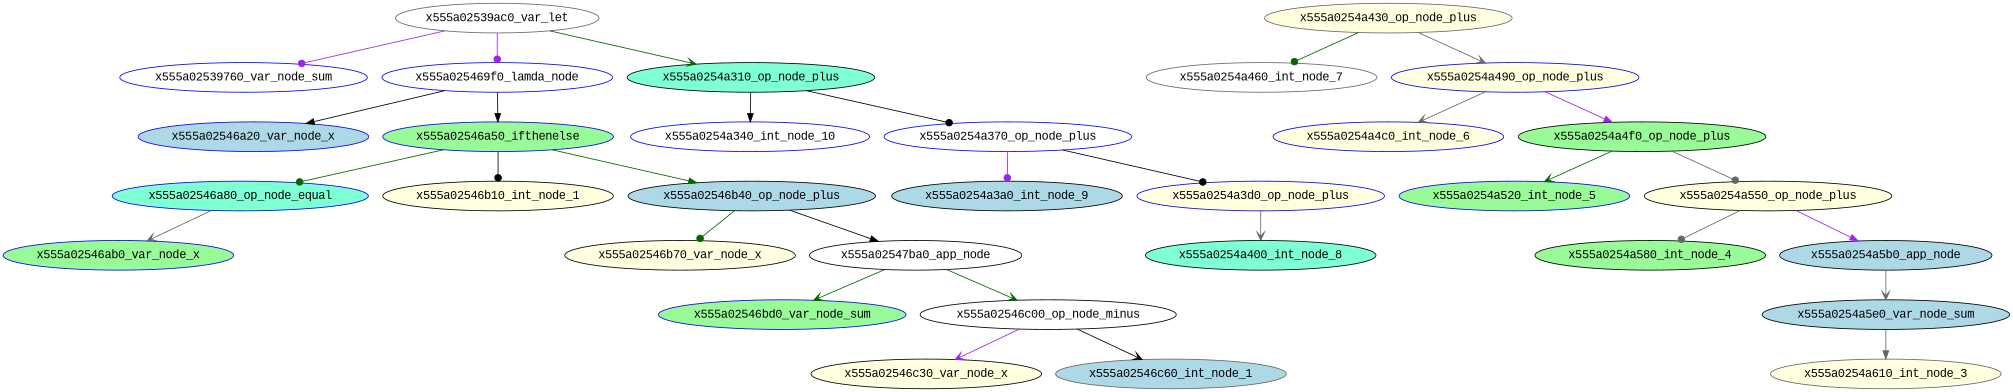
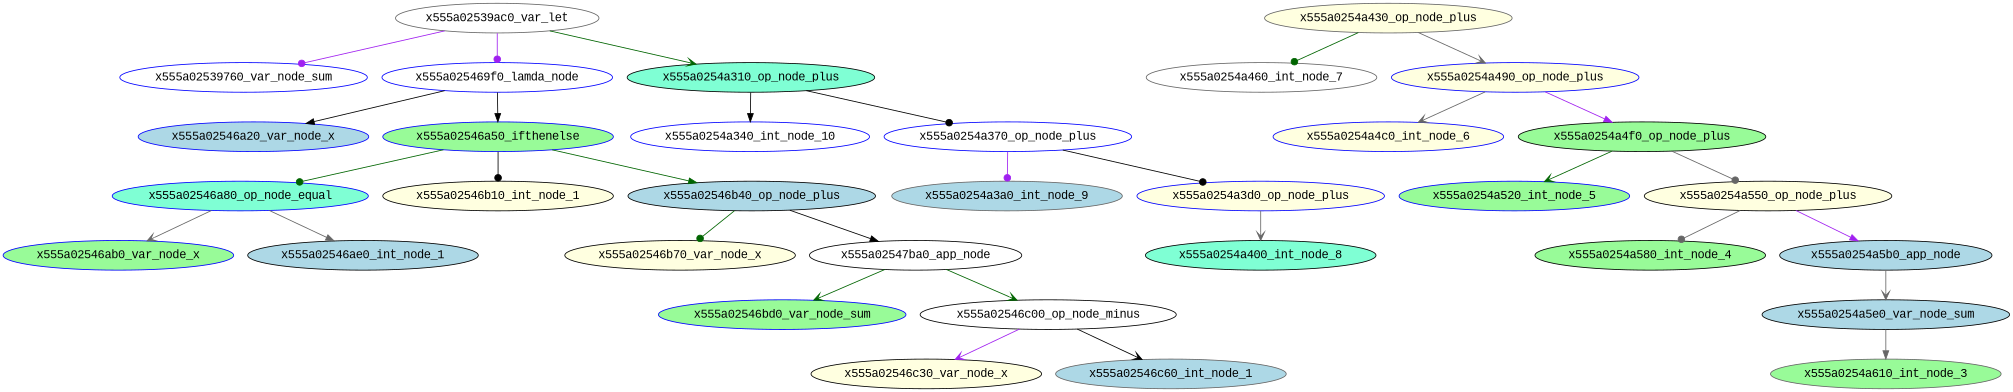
  digraph {
    fontname="Liberation Mono"
    node [color=black fillcolor=lightyellow fontname="Liberation Mono" style=filled]
    edge [arrowhead=dot color=gray40 fontname="Liberation Mono"]
    x555a02539ac0_var_let [color=gray40 fillcolor=white]
    x555a02539760_var_node_sum [color=blue fillcolor=white]
    x555a025469f0_lamda_node [color=blue fillcolor=white]
    x555a0254a310_op_node_plus [fillcolor=aquamarine]
    x555a02546a20_var_node_x [color=blue fillcolor=lightblue]
    x555a02546a50_ifthenelse [color=blue fillcolor=palegreen]
    x555a0254a340_int_node_10 [color=blue fillcolor=white]
    x555a0254a370_op_node_plus [color=blue fillcolor=white]
    x555a02546a80_op_node_equal [color=blue fillcolor=aquamarine]
    x555a02546b10_int_node_1
    x555a02546b40_op_node_plus [fillcolor=lightblue]
    x555a02546ab0_var_node_x [color=blue fillcolor=palegreen]
+   x555a02546ae0_int_node_1 [fillcolor=lightblue]
    x555a02546b70_var_node_x
    n15 [fillcolor=white label=x555a02547ba0_app_node]
    x555a02546bd0_var_node_sum [color=blue fillcolor=palegreen]
    x555a02546c00_op_node_minus [fillcolor=white]
    x555a02546c30_var_node_x
    x555a02546c60_int_node_1 [color=gray40 fillcolor=lightblue]
-   x555a0254a3a0_int_node_9 [fillcolor=lightblue]
+   x555a0254a3a0_int_node_9 [color=gray40 fillcolor=lightblue]
    x555a0254a3d0_op_node_plus [color=blue]
    x555a0254a400_int_node_8 [fillcolor=aquamarine]
    x555a0254a430_op_node_plus [color=gray40]
    x555a0254a460_int_node_7 [color=gray40 fillcolor=white]
    x555a0254a490_op_node_plus [color=blue]
    x555a0254a4c0_int_node_6 [color=blue]
    x555a0254a4f0_op_node_plus [fillcolor=palegreen]
    x555a0254a520_int_node_5 [color=blue fillcolor=palegreen]
    x555a0254a550_op_node_plus
    x555a0254a580_int_node_4 [fillcolor=palegreen]
    x555a0254a5b0_app_node [fillcolor=lightblue]
    x555a0254a5e0_var_node_sum [fillcolor=lightblue]
-   x555a0254a610_int_node_3 [color=gray40]
+   x555a0254a610_int_node_3 [color=gray40 fillcolor=palegreen]
    x555a02539ac0_var_let -> x555a02539760_var_node_sum [color=purple]
    x555a02539ac0_var_let -> x555a025469f0_lamda_node [color=purple]
    x555a02539ac0_var_let -> x555a0254a310_op_node_plus [arrowhead=vee color=darkgreen]
    x555a025469f0_lamda_node -> x555a02546a20_var_node_x [arrowhead=normal color=black]
    x555a025469f0_lamda_node -> x555a02546a50_ifthenelse [arrowhead=normal color=black]
    x555a0254a310_op_node_plus -> x555a0254a340_int_node_10 [arrowhead=normal color=black]
    x555a0254a310_op_node_plus -> x555a0254a370_op_node_plus [color=black]
    x555a02546a50_ifthenelse -> x555a02546a80_op_node_equal [color=darkgreen]
    x555a02546a50_ifthenelse -> x555a02546b10_int_node_1 [color=black]
    x555a02546a50_ifthenelse -> x555a02546b40_op_node_plus [arrowhead=normal color=darkgreen]
    x555a0254a370_op_node_plus -> x555a0254a3a0_int_node_9 [color=purple]
    x555a0254a370_op_node_plus -> x555a0254a3d0_op_node_plus [color=black]
    x555a02546a80_op_node_equal -> x555a02546ab0_var_node_x [arrowhead=vee]
+   x555a02546a80_op_node_equal -> x555a02546ae0_int_node_1 [arrowhead=normal]
    x555a02546b40_op_node_plus -> x555a02546b70_var_node_x [color=darkgreen]
    x555a02546b40_op_node_plus -> n15 [arrowhead=normal color=black]
    n15 -> x555a02546bd0_var_node_sum [arrowhead=vee color=darkgreen]
    n15 -> x555a02546c00_op_node_minus [arrowhead=vee color=darkgreen]
    x555a02546c00_op_node_minus -> x555a02546c30_var_node_x [arrowhead=vee color=purple]
    x555a02546c00_op_node_minus -> x555a02546c60_int_node_1 [arrowhead=vee color=black]
    x555a0254a3d0_op_node_plus -> x555a0254a400_int_node_8 [arrowhead=vee]
    x555a0254a430_op_node_plus -> x555a0254a460_int_node_7 [color=darkgreen]
    x555a0254a430_op_node_plus -> x555a0254a490_op_node_plus [arrowhead=vee]
    x555a0254a490_op_node_plus -> x555a0254a4c0_int_node_6 [arrowhead=vee]
    x555a0254a490_op_node_plus -> x555a0254a4f0_op_node_plus [arrowhead=normal color=purple]
    x555a0254a4f0_op_node_plus -> x555a0254a520_int_node_5 [arrowhead=vee color=darkgreen]
    x555a0254a4f0_op_node_plus -> x555a0254a550_op_node_plus
    x555a0254a550_op_node_plus -> x555a0254a580_int_node_4
    x555a0254a550_op_node_plus -> x555a0254a5b0_app_node [arrowhead=normal color=purple]
    x555a0254a5b0_app_node -> x555a0254a5e0_var_node_sum [arrowhead=vee]
    x555a0254a5e0_var_node_sum -> x555a0254a610_int_node_3 [arrowhead=normal]
  }
